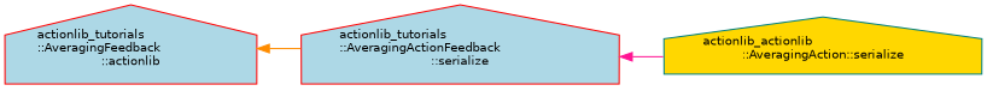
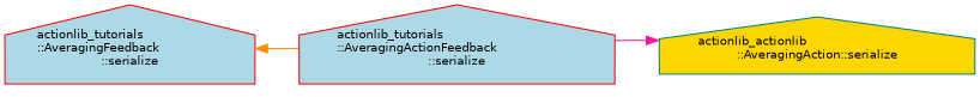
  digraph {
    rankdir=LR
    node [color=red fillcolor=lightblue fontname=Helvetica fontsize=10 shape=house style=filled]
    edge [dir=back fontname=Helvetica fontsize=10 labelfontname=Helvetica labelfontsize=10 style=solid]
-   n1 [fontcolor=black height=0.2 label="actionlib_tutorials\l::AveragingFeedback\l::actionlib" width=0.4]
+   n1 [fontcolor=black height=0.2 label="actionlib_tutorials\l::AveragingFeedback\l::serialize" width=0.4]
    n2 [height=0.2 label="actionlib_tutorials\l::AveragingActionFeedback\l::serialize" width=0.4]
    n3 [color=teal fillcolor=gold height=0.2 label="actionlib_actionlib\l::AveragingAction::serialize" width=0.4]
    n1 -> n2 [color=darkorange]
-   n2 -> n3 [color=deeppink]
+   n3 -> n2 [color=deeppink]
  }
